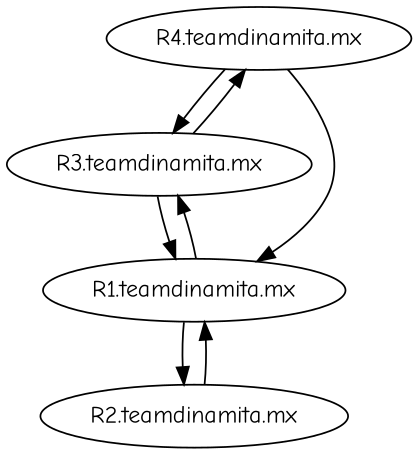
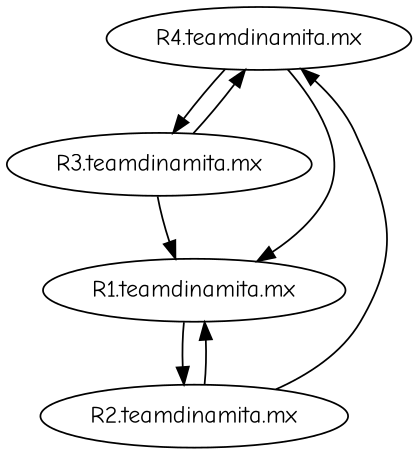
  digraph {
    fontname="Comic Neue"
    node [fontname="Comic Neue"]
    edge [fontname="Comic Neue"]
    "R4.teamdinamita.mx"
    "R3.teamdinamita.mx"
    "R1.teamdinamita.mx"
    "R2.teamdinamita.mx"
    "R4.teamdinamita.mx" -> "R3.teamdinamita.mx"
    "R4.teamdinamita.mx" -> "R1.teamdinamita.mx"
    "R3.teamdinamita.mx" -> "R4.teamdinamita.mx"
    "R3.teamdinamita.mx" -> "R1.teamdinamita.mx"
-   "R1.teamdinamita.mx" -> "R3.teamdinamita.mx"
    "R1.teamdinamita.mx" -> "R2.teamdinamita.mx"
+   "R2.teamdinamita.mx" -> "R4.teamdinamita.mx"
    "R2.teamdinamita.mx" -> "R1.teamdinamita.mx"
  }
